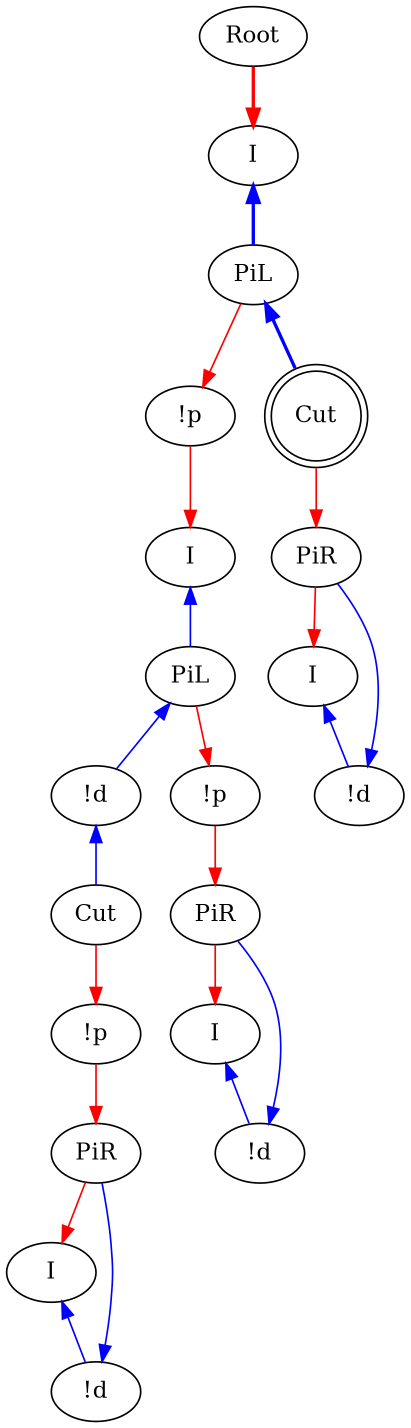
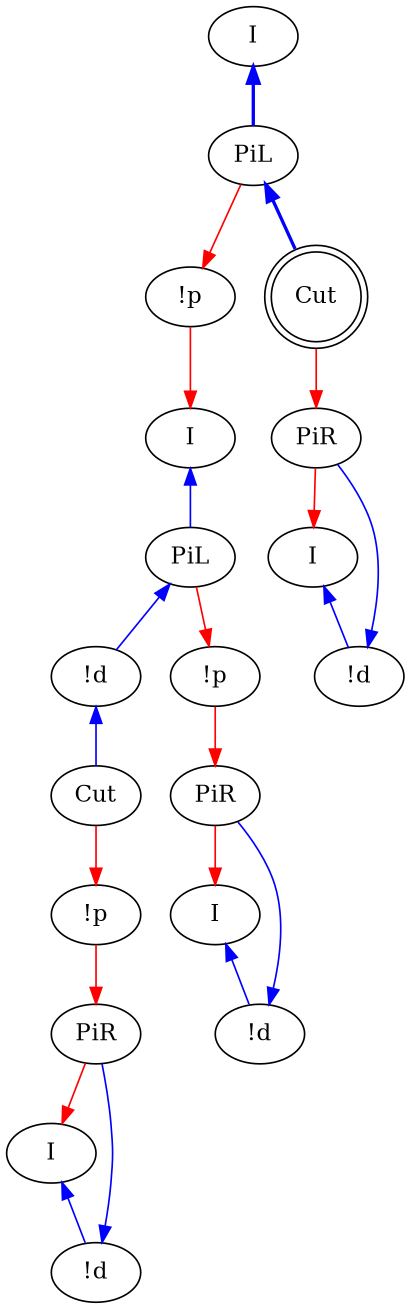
  digraph {
    edge [color=red]
-   n1 [label=Root]
    n2 [label=I]
    n3 [label=PiR]
    n4 [label=I]
    n5 [label="!d"]
    n6 [label="!p"]
    n7 [label=I]
    n8 [label="!d"]
    n9 [label=Cut]
    n10 [label=PiL]
    n11 [label="!p"]
    n12 [label=PiR]
    n13 [label=I]
    n14 [label="!d"]
    n15 [label=PiL]
    n16 [label="!p"]
    n17 [label=PiR]
    n18 [label=I]
    n19 [label="!d"]
    n20 [label=Cut shape=doublecircle]
-   n1 -> n2 [penwidth=2]
    n2 -> n15 [color=blue dir=back penwidth=2]
    n3 -> n4
    n4 -> n5 [color=blue dir=back]
    n5 -> n3 [color=blue dir=back]
    n6 -> n7
    n7 -> n10 [color=blue dir=back]
    n8 -> n9 [color=blue dir=back]
    n9 -> n16
    n10 -> n8 [color=blue dir=back]
    n10 -> n11
    n11 -> n12
    n12 -> n13
    n13 -> n14 [color=blue dir=back]
    n14 -> n12 [color=blue dir=back]
    n15 -> n6
    n15 -> n20 [color=blue dir=back penwidth=2]
    n16 -> n17
    n17 -> n18
    n18 -> n19 [color=blue dir=back]
    n19 -> n17 [color=blue dir=back]
    n20 -> n3
  }
